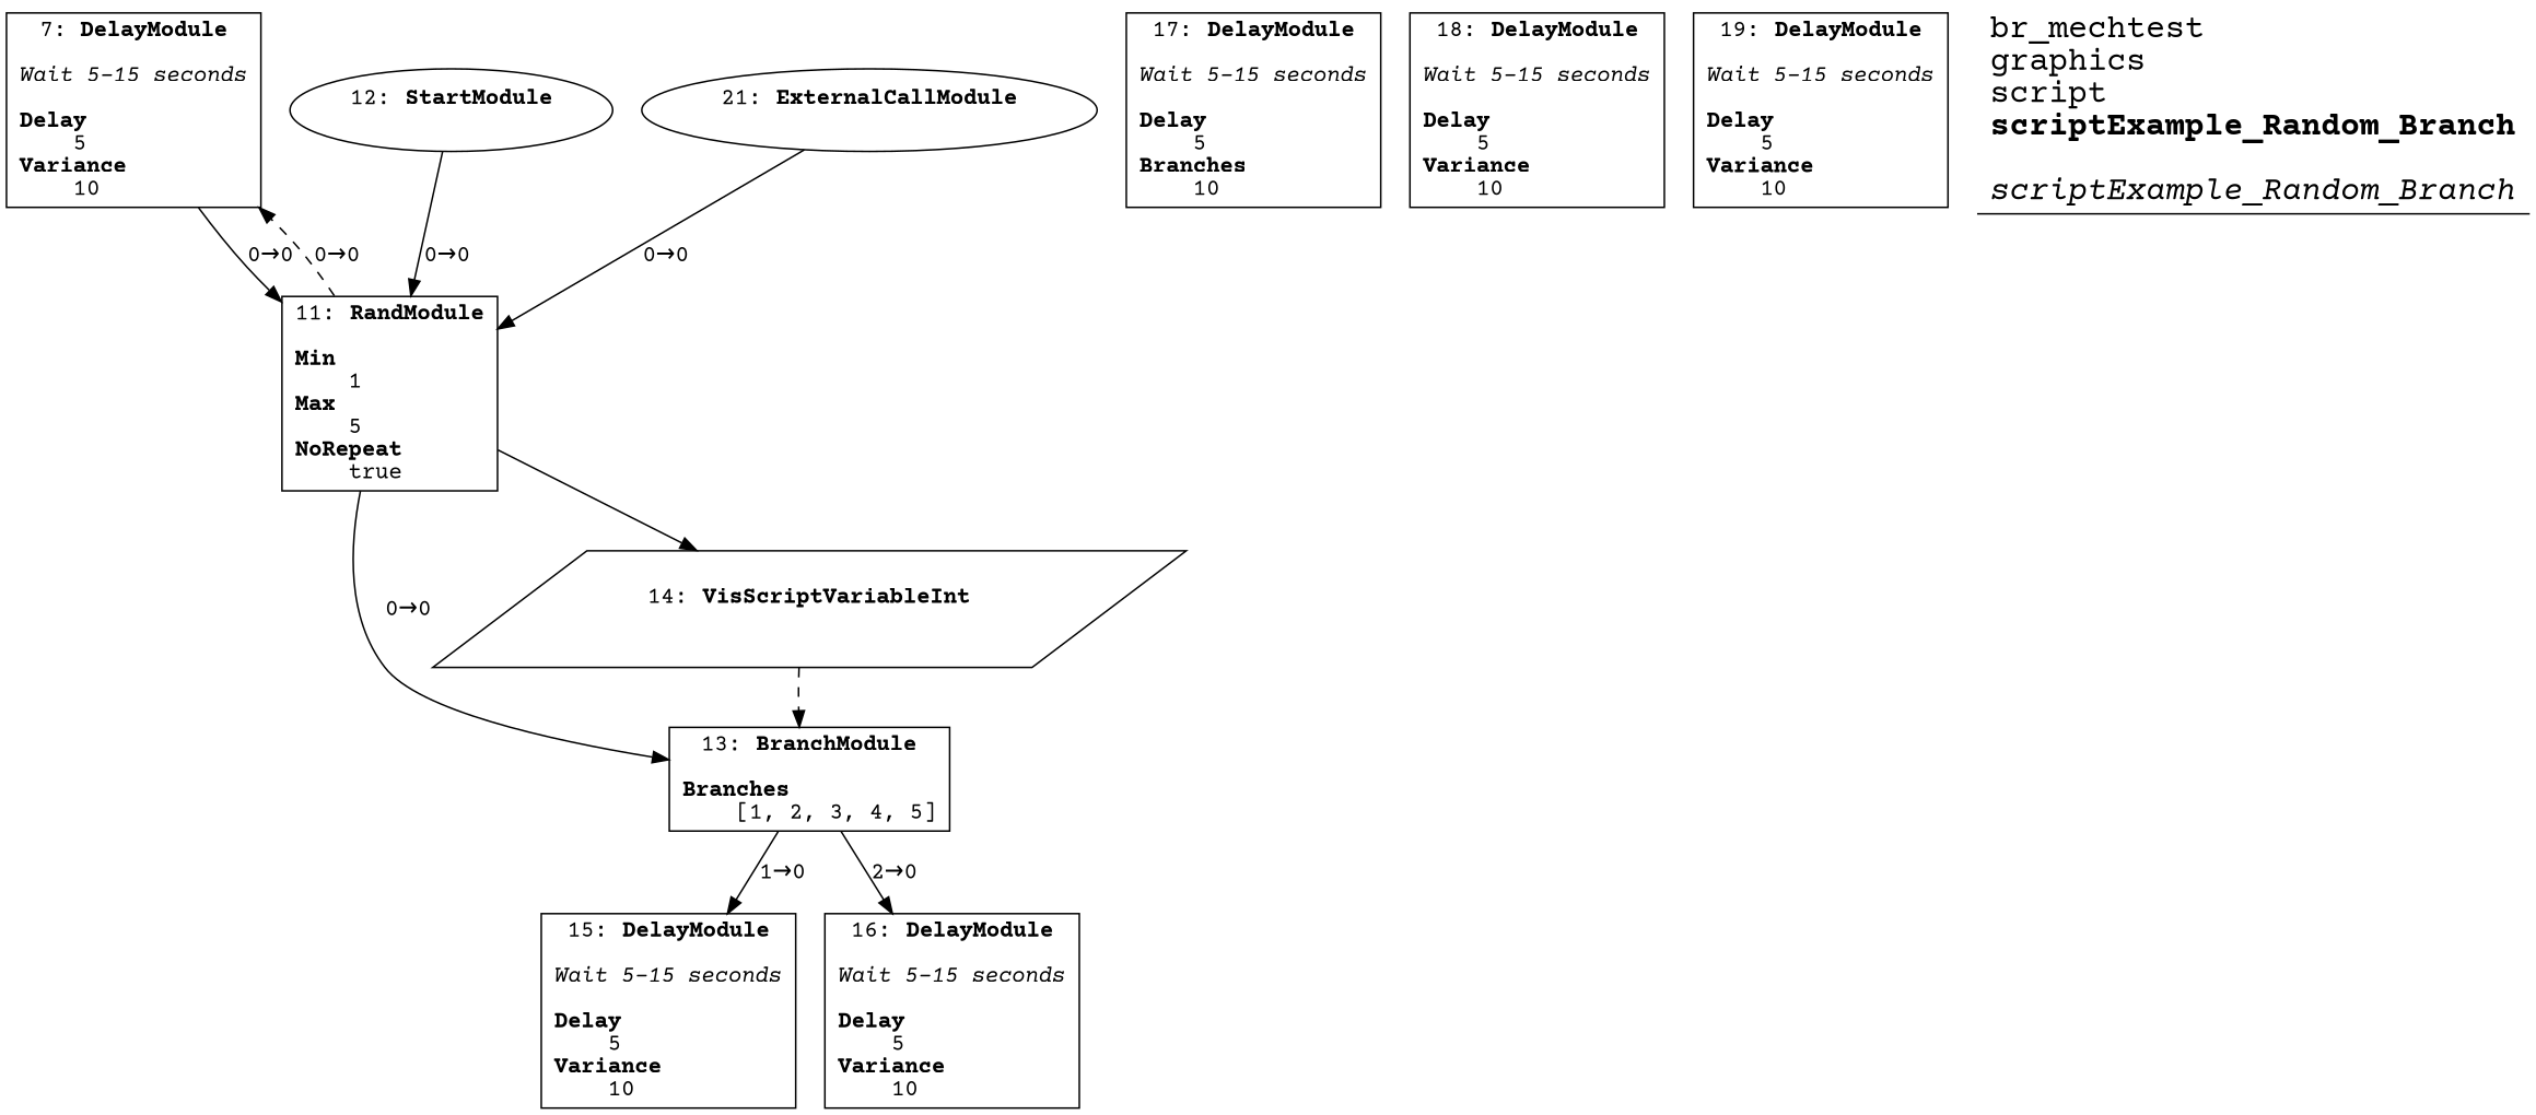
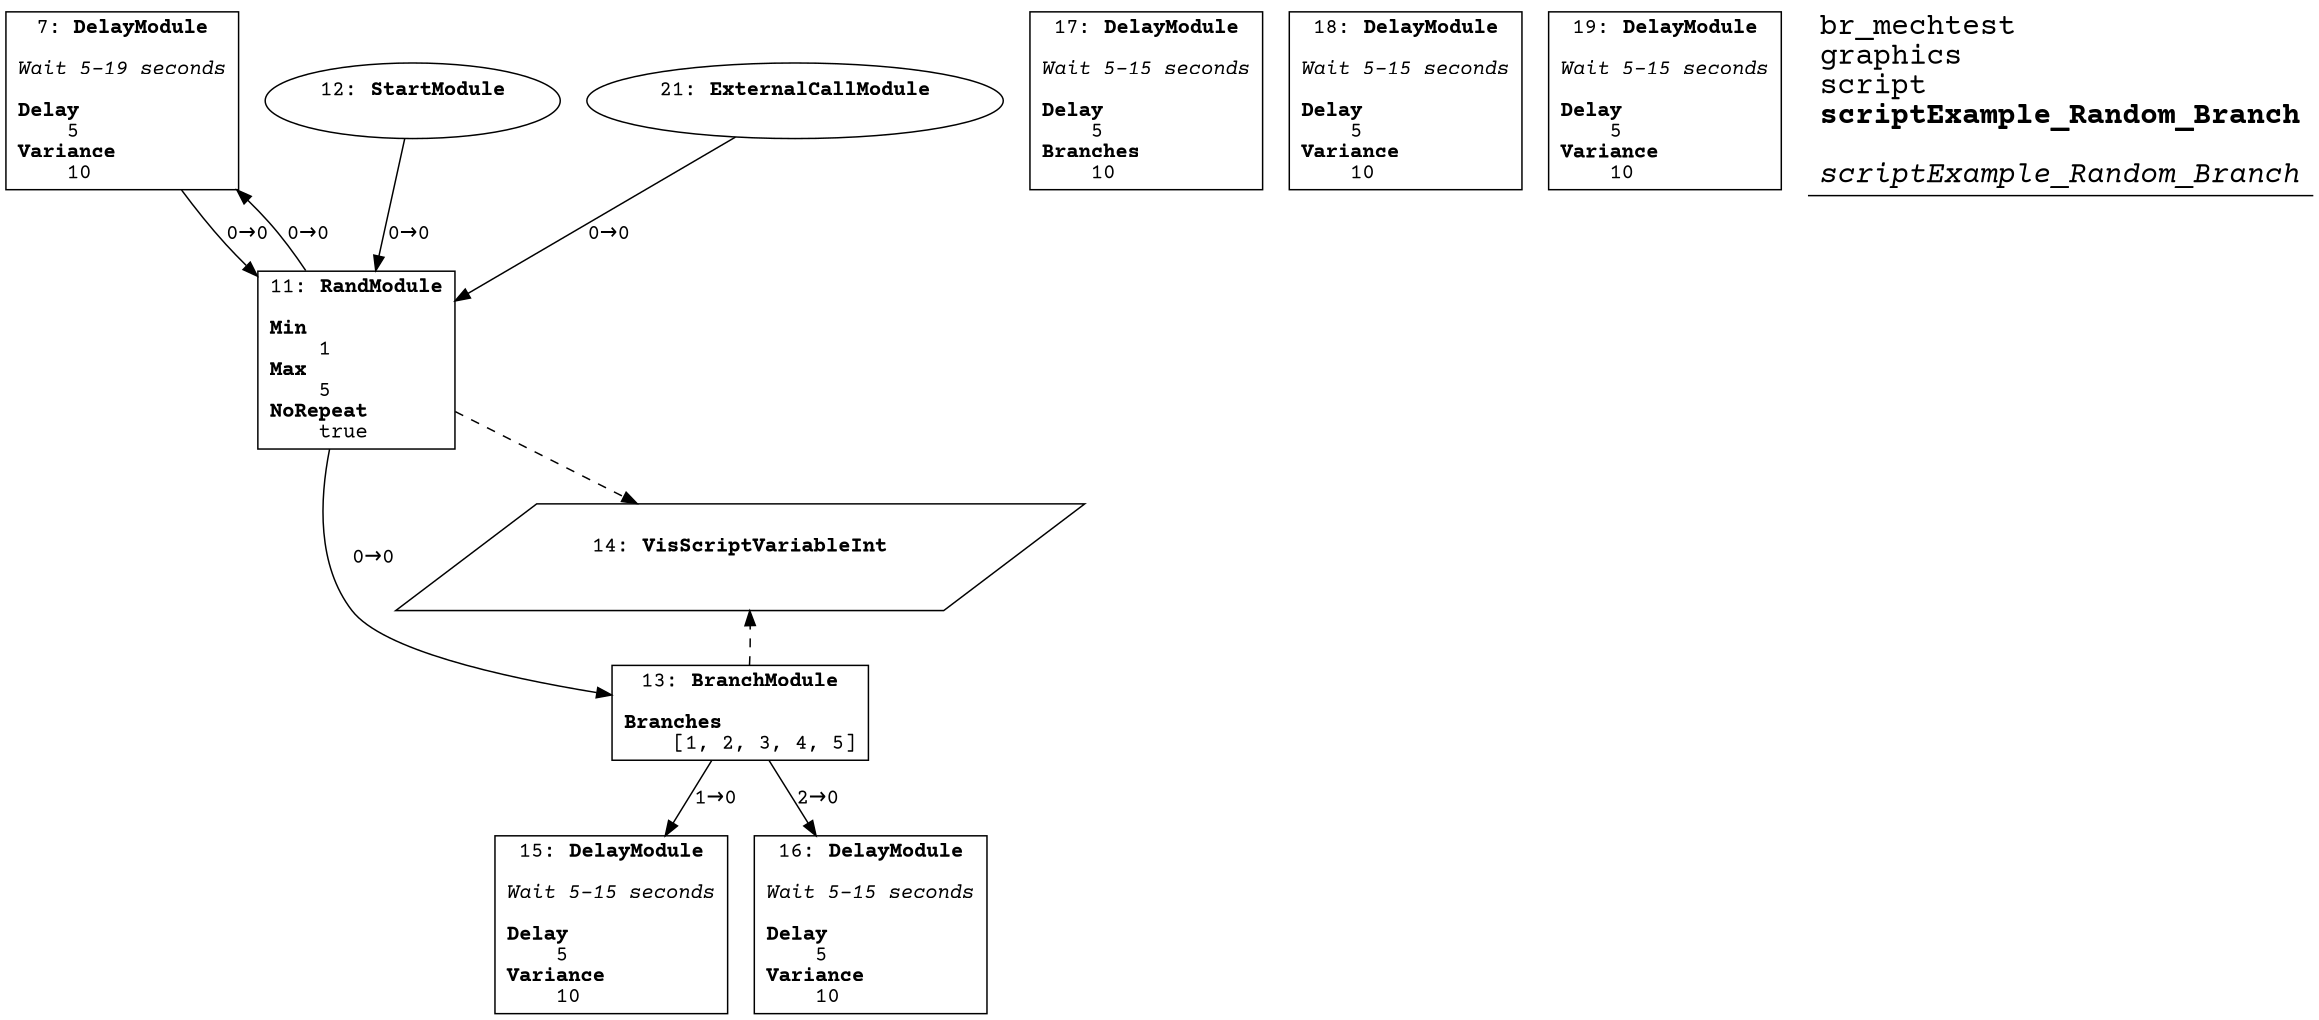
  digraph {
    fontname="Courier Prime"
    splines=spline
    node [fontname="Courier Prime" shape=box]
    edge [fontname="Courier Prime"]
-   n1 [label=<7: <b>DelayModule</b><br/><br/><i>Wait 5-15 seconds<br align="left"/></i><br align="left"/><b>Delay</b><br align="left"/>    5<br align="left"/><b>Variance</b><br align="left"/>    10<br align="left"/>>]
+   n1 [label=<7: <b>DelayModule</b><br/><br/><i>Wait 5-19 seconds<br align="left"/></i><br align="left"/><b>Delay</b><br align="left"/>    5<br align="left"/><b>Variance</b><br align="left"/>    10<br align="left"/>>]
    n2 [label=<11: <b>RandModule</b><br/><br/><b>Min</b><br align="left"/>    1<br align="left"/><b>Max</b><br align="left"/>    5<br align="left"/><b>NoRepeat</b><br align="left"/>    true<br align="left"/>>]
    n3 [label=<13: <b>BranchModule</b><br/><br/><b>Branches</b><br align="left"/>    [1, 2, 3, 4, 5]<br align="left"/>>]
    n4 [label=<14: <b>VisScriptVariableInt</b><br/><br/>> shape=parallelogram]
    n5 [label=<15: <b>DelayModule</b><br/><br/><i>Wait 5-15 seconds<br align="left"/></i><br align="left"/><b>Delay</b><br align="left"/>    5<br align="left"/><b>Variance</b><br align="left"/>    10<br align="left"/>>]
    n6 [label=<16: <b>DelayModule</b><br/><br/><i>Wait 5-15 seconds<br align="left"/></i><br align="left"/><b>Delay</b><br align="left"/>    5<br align="left"/><b>Variance</b><br align="left"/>    10<br align="left"/>>]
    n7 [label=<12: <b>StartModule</b><br/><br/>> shape=oval]
    n8 [label=<17: <b>DelayModule</b><br/><br/><i>Wait 5-15 seconds<br align="left"/></i><br align="left"/><b>Delay</b><br align="left"/>    5<br align="left"/><b>Branches</b><br align="left"/>    10<br align="left"/>>]
    n9 [label=<18: <b>DelayModule</b><br/><br/><i>Wait 5-15 seconds<br align="left"/></i><br align="left"/><b>Delay</b><br align="left"/>    5<br align="left"/><b>Variance</b><br align="left"/>    10<br align="left"/>>]
    n10 [label=<19: <b>DelayModule</b><br/><br/><i>Wait 5-15 seconds<br align="left"/></i><br align="left"/><b>Delay</b><br align="left"/>    5<br align="left"/><b>Variance</b><br align="left"/>    10<br align="left"/>>]
    n11 [label=<21: <b>ExternalCallModule</b><br/><br/>> shape=oval]
    n12 [label=<<font point-size="20">br_mechtest<br align="left"/>graphics<br align="left"/>script<br align="left"/><b>scriptExample_Random_Branch</b><br align="left"/><br/><i>scriptExample_Random_Branch</i><br align="left"/></font>> shape=underline]
    n1 -> n2 [label="0→0"]
-   n2 -> n1 [label="0→0" style=dashed]
+   n2 -> n1 [label="0→0"]
    n2 -> n3 [label="0→0"]
-   n2 -> n4 [style=solid]
+   n2 -> n4 [style=dashed]
    n3 -> n5 [label="1→0"]
    n3 -> n6 [label="2→0"]
-   n4 -> n3 [style=dashed]
+   n3 -> n4 [style=dashed]
    n7 -> n2 [label="0→0"]
    n11 -> n2 [label="0→0"]
  }
